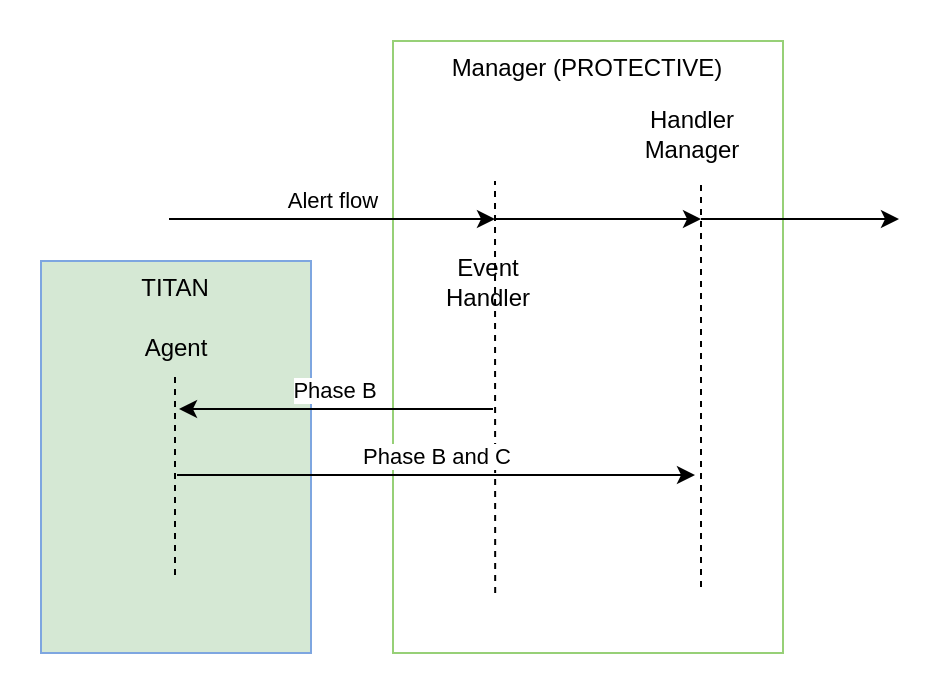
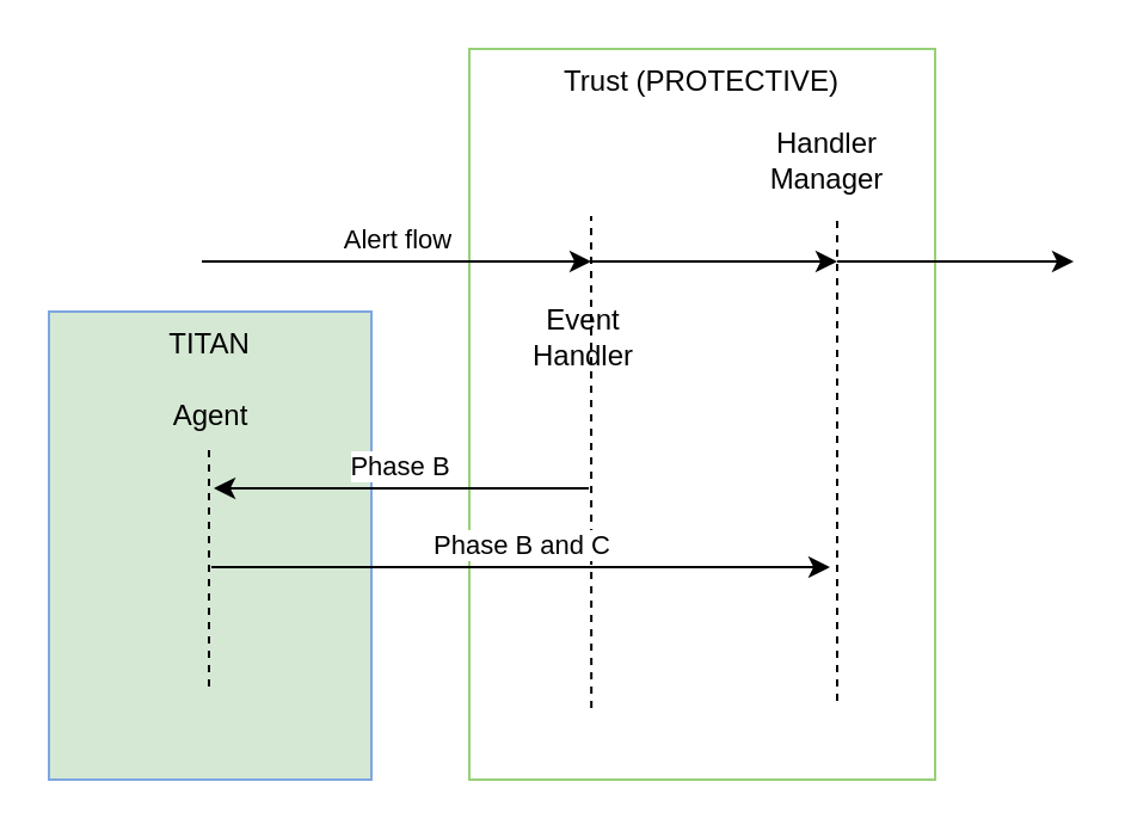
  <mxCell id="0" />
  <mxCell id="1" parent="0" />
- <mxCell id="2" value="Manager (PROTECTIVE)" style="rounded=0;whiteSpace=wrap;html=1;verticalAlign=top;strokeColor=#97D077;" parent="1" vertex="1"><mxGeometry x="196" y="20" width="195" height="306" as="geometry" /></mxCell>
+ <mxCell id="2" value="Trust (PROTECTIVE)" style="rounded=0;whiteSpace=wrap;html=1;verticalAlign=top;strokeColor=#97D077;" parent="1" vertex="1"><mxGeometry x="196" y="20" width="195" height="306" as="geometry" /></mxCell>
  <mxCell id="3" value="" style="endArrow=none;html=1;exitX=0.262;exitY=0.902;exitDx=0;exitDy=0;exitPerimeter=0;dashed=1;" parent="1" source="2" edge="1"><mxGeometry width="50" height="50" relative="1" as="geometry"><mxPoint x="247" y="267" as="sourcePoint" /><mxPoint x="247" y="90" as="targetPoint" /></mxGeometry></mxCell>
  <mxCell id="4" value="" style="endArrow=none;html=1;dashed=1;" parent="1" edge="1"><mxGeometry width="50" height="50" relative="1" as="geometry"><mxPoint x="350" y="293" as="sourcePoint" /><mxPoint x="350" y="91" as="targetPoint" /></mxGeometry></mxCell>
  <mxCell id="5" value="Handler&lt;br&gt;Manager" style="text;html=1;strokeColor=none;fillColor=none;align=center;verticalAlign=middle;whiteSpace=wrap;rounded=0;" parent="1" vertex="1"><mxGeometry x="326" y="57" width="40" height="20" as="geometry" /></mxCell>
  <mxCell id="6" value="Event&lt;br&gt;Handler" style="text;html=1;strokeColor=none;fillColor=none;align=center;verticalAlign=middle;whiteSpace=wrap;rounded=0;" parent="1" vertex="1"><mxGeometry x="224" y="131" width="40" height="20" as="geometry" /></mxCell>
  <mxCell id="7" value="Alert flow" style="endArrow=classic;html=1;verticalAlign=bottom;" parent="1" edge="1"><mxGeometry width="50" height="50" relative="1" as="geometry"><mxPoint x="84" y="109" as="sourcePoint" /><mxPoint x="247" y="109" as="targetPoint" /></mxGeometry></mxCell>
  <mxCell id="8" value="" style="endArrow=classic;html=1;" parent="1" edge="1"><mxGeometry width="50" height="50" relative="1" as="geometry"><mxPoint x="247" y="109" as="sourcePoint" /><mxPoint x="350" y="109" as="targetPoint" /></mxGeometry></mxCell>
  <mxCell id="9" value="" style="endArrow=classic;html=1;" parent="1" edge="1"><mxGeometry width="50" height="50" relative="1" as="geometry"><mxPoint x="350" y="109" as="sourcePoint" /><mxPoint x="449" y="109" as="targetPoint" /></mxGeometry></mxCell>
  <mxCell id="10" value="TITAN" style="rounded=0;whiteSpace=wrap;html=1;verticalAlign=top;strokeColor=#7EA6E0;fillColor=#d5e8d4;" parent="1" vertex="1"><mxGeometry x="20" y="130" width="135" height="196" as="geometry" /></mxCell>
  <mxCell id="11" value="" style="endArrow=none;html=1;dashed=1;" parent="1" edge="1"><mxGeometry width="50" height="50" relative="1" as="geometry"><mxPoint x="87" y="287" as="sourcePoint" /><mxPoint x="87" y="187" as="targetPoint" /></mxGeometry></mxCell>
  <mxCell id="12" value="Agent" style="text;html=1;strokeColor=none;fillColor=none;align=center;verticalAlign=middle;whiteSpace=wrap;rounded=0;" parent="1" vertex="1"><mxGeometry x="68" y="164" width="40" height="20" as="geometry" /></mxCell>
  <mxCell id="13" value="Phase B" style="endArrow=classic;html=1;verticalAlign=bottom;" parent="1" edge="1"><mxGeometry width="50" height="50" relative="1" as="geometry"><mxPoint x="246" y="204" as="sourcePoint" /><mxPoint x="89" y="204" as="targetPoint" /></mxGeometry></mxCell>
  <mxCell id="14" value="Phase B and C" style="endArrow=classic;html=1;verticalAlign=bottom;" parent="1" edge="1"><mxGeometry width="50" height="50" relative="1" as="geometry"><mxPoint x="88" y="237" as="sourcePoint" /><mxPoint x="347" y="237" as="targetPoint" /></mxGeometry></mxCell>
